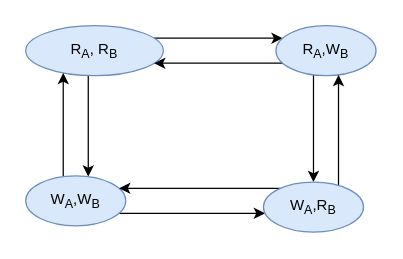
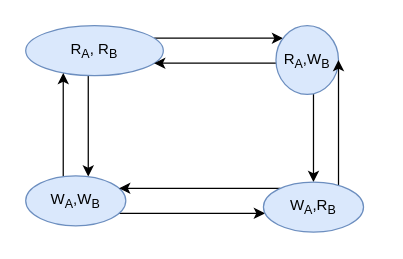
  <mxCell id="0" />
  <mxCell id="1" parent="0" />
  <mxCell id="2" style="edgeStyle=orthogonalEdgeStyle;rounded=0;orthogonalLoop=1;jettySize=auto;html=1;fontColor=default;strokeColor=default;labelBackgroundColor=default;" edge="1" parent="1" source="4" target="10"><mxGeometry relative="1" as="geometry"><Array as="points"><mxPoint x="160" y="30" /><mxPoint x="160" y="30" /></Array></mxGeometry></mxCell>
  <mxCell id="3" style="edgeStyle=orthogonalEdgeStyle;curved=1;rounded=0;orthogonalLoop=1;jettySize=auto;html=1;labelBackgroundColor=default;fontColor=default;strokeColor=default;" edge="1" parent="1" source="4" target="7"><mxGeometry relative="1" as="geometry"><Array as="points"><mxPoint x="70" y="100" /><mxPoint x="70" y="100" /></Array></mxGeometry></mxCell>
  <mxCell id="4" value="R&lt;sub&gt;A&lt;/sub&gt;, R&lt;sub&gt;B&lt;/sub&gt;" style="ellipse;whiteSpace=wrap;html=1;fillColor=#dae8fc;strokeColor=#6c8ebf;fontColor=default;" vertex="1" parent="1"><mxGeometry x="20" y="20" width="110" height="40" as="geometry" /></mxCell>
  <mxCell id="5" style="edgeStyle=orthogonalEdgeStyle;curved=1;rounded=0;orthogonalLoop=1;jettySize=auto;html=1;labelBackgroundColor=default;fontColor=default;strokeColor=default;" edge="1" parent="1" source="7" target="4"><mxGeometry relative="1" as="geometry"><Array as="points"><mxPoint x="50" y="110" /><mxPoint x="50" y="110" /></Array></mxGeometry></mxCell>
  <mxCell id="6" style="edgeStyle=orthogonalEdgeStyle;orthogonalLoop=1;jettySize=auto;html=1;labelBackgroundColor=default;fontColor=default;strokeColor=default;curved=1;" edge="1" parent="1" source="7" target="13"><mxGeometry relative="1" as="geometry"><Array as="points"><mxPoint x="170" y="170" /><mxPoint x="170" y="170" /></Array></mxGeometry></mxCell>
  <mxCell id="7" value="W&lt;sub&gt;A&lt;/sub&gt;,W&lt;sub&gt;B&lt;/sub&gt;" style="ellipse;whiteSpace=wrap;html=1;fillColor=#dae8fc;strokeColor=#6c8ebf;fontColor=default;" vertex="1" parent="1"><mxGeometry x="20" y="140" width="80" height="40" as="geometry" /></mxCell>
  <mxCell id="8" style="edgeStyle=orthogonalEdgeStyle;curved=1;orthogonalLoop=1;jettySize=auto;html=1;labelBackgroundColor=default;fontColor=default;strokeColor=default;" edge="1" parent="1" source="10" target="4"><mxGeometry relative="1" as="geometry"><Array as="points"><mxPoint x="160" y="50" /><mxPoint x="160" y="50" /></Array></mxGeometry></mxCell>
  <mxCell id="9" style="edgeStyle=orthogonalEdgeStyle;curved=1;orthogonalLoop=1;jettySize=auto;html=1;labelBackgroundColor=default;fontColor=default;strokeColor=default;" edge="1" parent="1" source="10" target="13"><mxGeometry relative="1" as="geometry"><Array as="points"><mxPoint x="250" y="100" /><mxPoint x="250" y="100" /></Array></mxGeometry></mxCell>
- <mxCell id="10" value="R&lt;sub&gt;A&lt;/sub&gt;,W&lt;sub&gt;B&lt;/sub&gt;" style="ellipse;whiteSpace=wrap;html=1;fillColor=#dae8fc;strokeColor=#6c8ebf;fontColor=default;" vertex="1" parent="1"><mxGeometry x="220" y="20" width="80" height="40" as="geometry" /></mxCell>
+ <mxCell id="10" value="R&lt;sub&gt;A&lt;/sub&gt;,W&lt;sub&gt;B&lt;/sub&gt;" style="ellipse;whiteSpace=wrap;html=1;fillColor=#dae8fc;strokeColor=#6c8ebf;fontColor=default;" vertex="1" parent="1"><mxGeometry x="220" y="20" width="50" height="55" as="geometry" /></mxCell>
  <mxCell id="11" style="edgeStyle=orthogonalEdgeStyle;curved=1;rounded=0;orthogonalLoop=1;jettySize=auto;html=1;labelBackgroundColor=default;fontColor=default;strokeColor=default;" edge="1" parent="1" source="13" target="7"><mxGeometry relative="1" as="geometry"><Array as="points"><mxPoint x="160" y="150" /><mxPoint x="160" y="150" /></Array></mxGeometry></mxCell>
  <mxCell id="12" style="edgeStyle=orthogonalEdgeStyle;curved=1;orthogonalLoop=1;jettySize=auto;html=1;labelBackgroundColor=default;fontColor=default;strokeColor=default;" edge="1" parent="1" source="13" target="10"><mxGeometry relative="1" as="geometry"><Array as="points"><mxPoint x="270" y="100" /><mxPoint x="270" y="100" /></Array></mxGeometry></mxCell>
  <mxCell id="13" value="W&lt;sub&gt;A&lt;/sub&gt;,R&lt;sub&gt;B&lt;/sub&gt;" style="ellipse;whiteSpace=wrap;html=1;fillColor=#dae8fc;strokeColor=#6c8ebf;fontColor=default;" vertex="1" parent="1"><mxGeometry x="210" y="145" width="80" height="40" as="geometry" /></mxCell>
